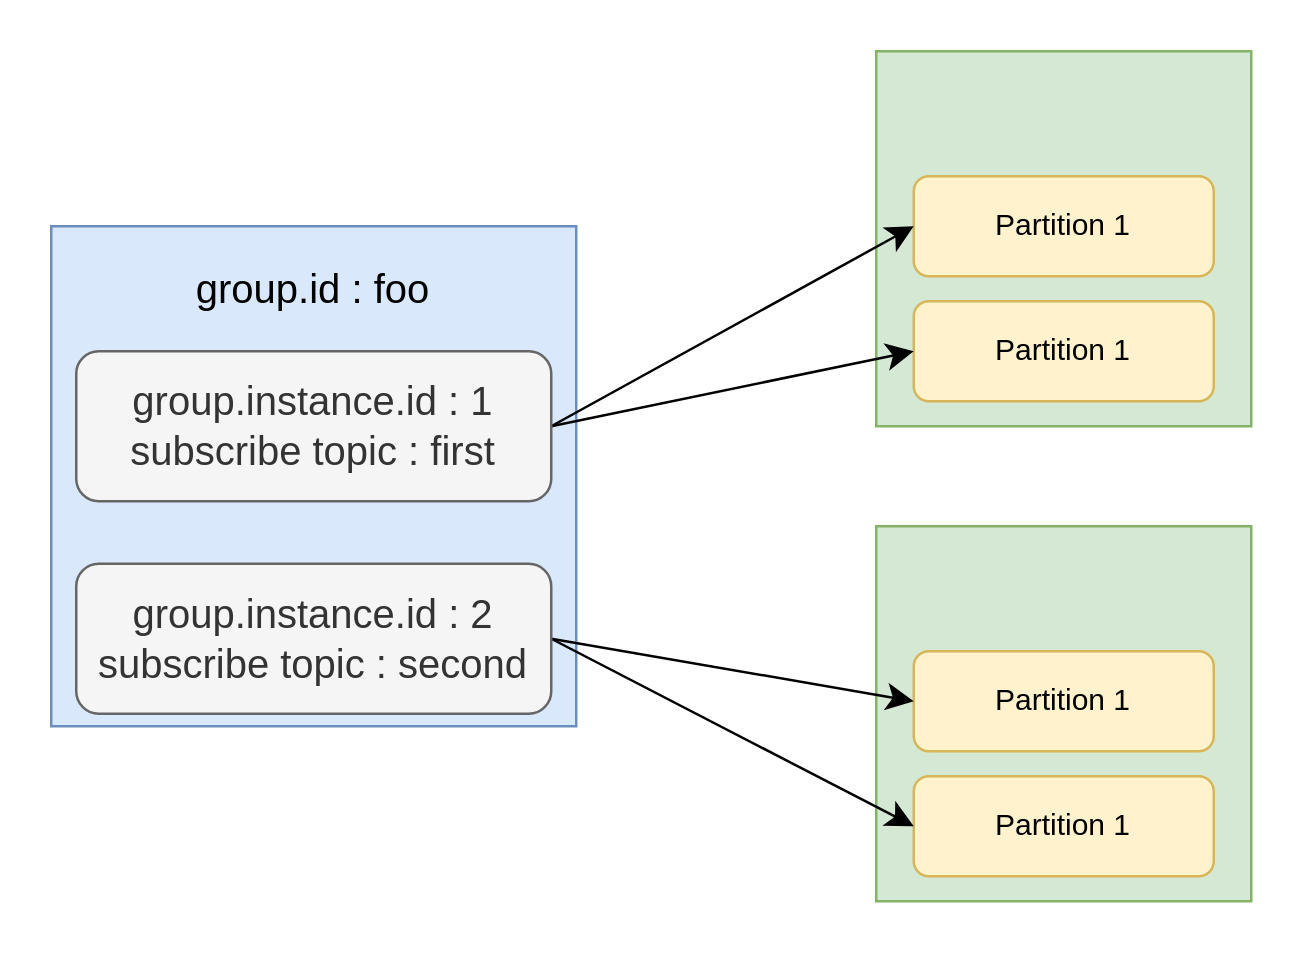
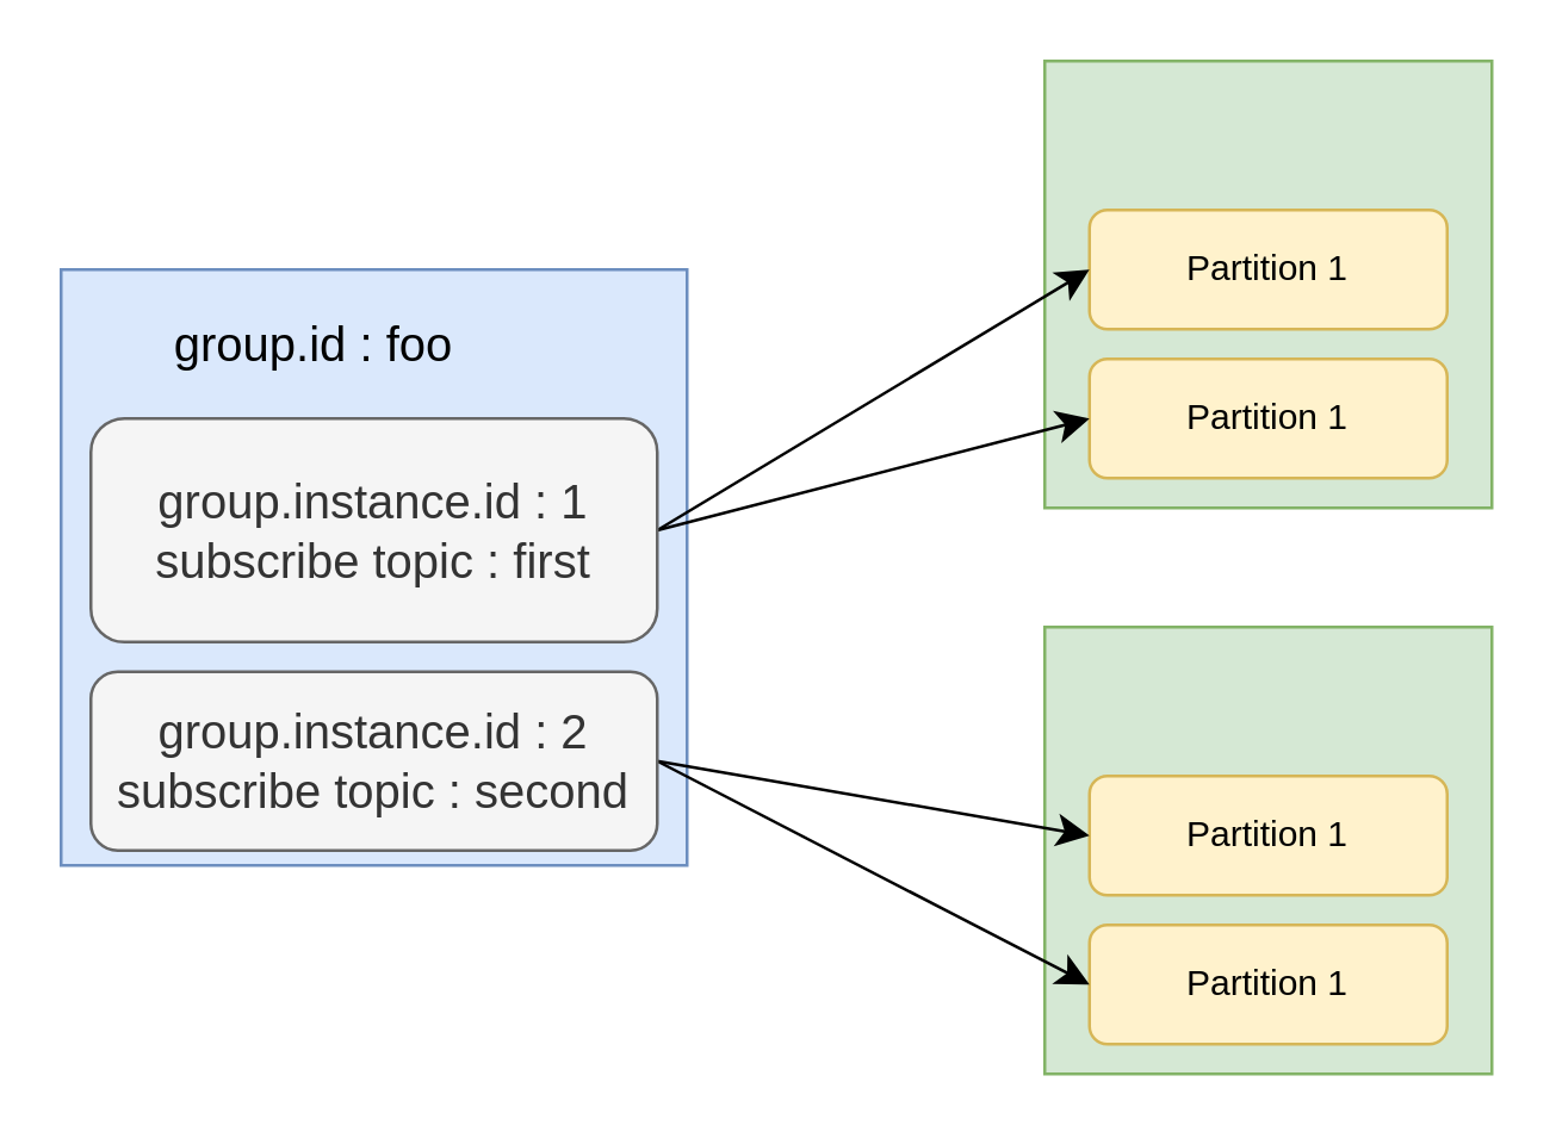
  <mxCell id="0" />
  <mxCell id="1" parent="0" />
  <mxCell id="2" value="" style="rounded=0;whiteSpace=wrap;html=1;fillColor=#d5e8d4;strokeColor=#82b366;" vertex="1" parent="1"><mxGeometry x="350" y="210" width="150" height="150" as="geometry" /></mxCell>
  <mxCell id="3" value="Partition 1" style="rounded=1;whiteSpace=wrap;html=1;fillColor=#fff2cc;strokeColor=#d6b656;" vertex="1" parent="1"><mxGeometry x="365" y="260" width="120" height="40" as="geometry" /></mxCell>
  <mxCell id="4" value="Partition 1" style="rounded=1;whiteSpace=wrap;html=1;fillColor=#fff2cc;strokeColor=#d6b656;" vertex="1" parent="1"><mxGeometry x="365" y="310" width="120" height="40" as="geometry" /></mxCell>
  <mxCell id="5" value="" style="rounded=0;whiteSpace=wrap;html=1;fillColor=#d5e8d4;strokeColor=#82b366;" parent="1" vertex="1"><mxGeometry x="350" y="20" width="150" height="150" as="geometry" /></mxCell>
  <mxCell id="6" value="" style="rounded=0;whiteSpace=wrap;html=1;align=center;fillColor=#dae8fc;strokeColor=#6c8ebf;" parent="1" vertex="1"><mxGeometry x="20" y="90" width="210" height="200" as="geometry" /></mxCell>
  <mxCell id="7" value="Partition 1" style="rounded=1;whiteSpace=wrap;html=1;fillColor=#fff2cc;strokeColor=#d6b656;" parent="1" vertex="1"><mxGeometry x="365" y="70" width="120" height="40" as="geometry" /></mxCell>
  <mxCell id="8" value="Partition 1" style="rounded=1;whiteSpace=wrap;html=1;fillColor=#fff2cc;strokeColor=#d6b656;" parent="1" vertex="1"><mxGeometry x="365" y="120" width="120" height="40" as="geometry" /></mxCell>
- <mxCell id="9" value="group.id : foo" style="text;html=1;strokeColor=none;fillColor=none;align=center;verticalAlign=middle;whiteSpace=wrap;rounded=0;fontSize=16;" vertex="1" parent="1"><mxGeometry x="70" y="100" width="110" height="30" as="geometry" /></mxCell>
+ <mxCell id="9" value="group.id : foo" style="text;html=1;strokeColor=none;fillColor=none;align=center;verticalAlign=middle;whiteSpace=wrap;rounded=0;fontSize=16;" vertex="1" parent="1"><mxGeometry x="50" y="100" width="110" height="30" as="geometry" /></mxCell>
  <mxCell id="10" style="edgeStyle=none;curved=1;rounded=0;orthogonalLoop=1;jettySize=auto;html=1;entryX=0;entryY=0.5;entryDx=0;entryDy=0;fontSize=12;startSize=8;endSize=8;exitX=1;exitY=0.5;exitDx=0;exitDy=0;" edge="1" parent="1" source="12" target="7"><mxGeometry relative="1" as="geometry" /></mxCell>
  <mxCell id="11" style="edgeStyle=none;curved=1;rounded=0;orthogonalLoop=1;jettySize=auto;html=1;entryX=0;entryY=0.5;entryDx=0;entryDy=0;fontSize=12;startSize=8;endSize=8;exitX=1;exitY=0.5;exitDx=0;exitDy=0;" edge="1" parent="1" source="12" target="8"><mxGeometry relative="1" as="geometry" /></mxCell>
- <mxCell id="12" value="group.instance.id : 1&lt;br&gt;subscribe topic : first" style="rounded=1;whiteSpace=wrap;html=1;fontSize=16;fillColor=#f5f5f5;fontColor=#333333;strokeColor=#666666;" vertex="1" parent="1"><mxGeometry x="30" y="140" width="190" height="60" as="geometry" /></mxCell>
+ <mxCell id="12" value="group.instance.id : 1&lt;br&gt;subscribe topic : first" style="rounded=1;whiteSpace=wrap;html=1;fontSize=16;fillColor=#f5f5f5;fontColor=#333333;strokeColor=#666666;" vertex="1" parent="1"><mxGeometry x="30" y="140" width="190" height="75" as="geometry" /></mxCell>
  <mxCell id="13" style="edgeStyle=none;curved=1;rounded=0;orthogonalLoop=1;jettySize=auto;html=1;entryX=0;entryY=0.5;entryDx=0;entryDy=0;fontSize=12;startSize=8;endSize=8;exitX=1;exitY=0.5;exitDx=0;exitDy=0;" edge="1" parent="1" source="15" target="3"><mxGeometry relative="1" as="geometry" /></mxCell>
  <mxCell id="14" style="edgeStyle=none;curved=1;rounded=0;orthogonalLoop=1;jettySize=auto;html=1;entryX=0;entryY=0.5;entryDx=0;entryDy=0;fontSize=12;startSize=8;endSize=8;exitX=1;exitY=0.5;exitDx=0;exitDy=0;" edge="1" parent="1" source="15" target="4"><mxGeometry relative="1" as="geometry" /></mxCell>
  <mxCell id="15" value="group.instance.id : 2&lt;br&gt;subscribe topic : second" style="rounded=1;whiteSpace=wrap;html=1;fontSize=16;fillColor=#f5f5f5;fontColor=#333333;strokeColor=#666666;" vertex="1" parent="1"><mxGeometry x="30" y="225" width="190" height="60" as="geometry" /></mxCell>
